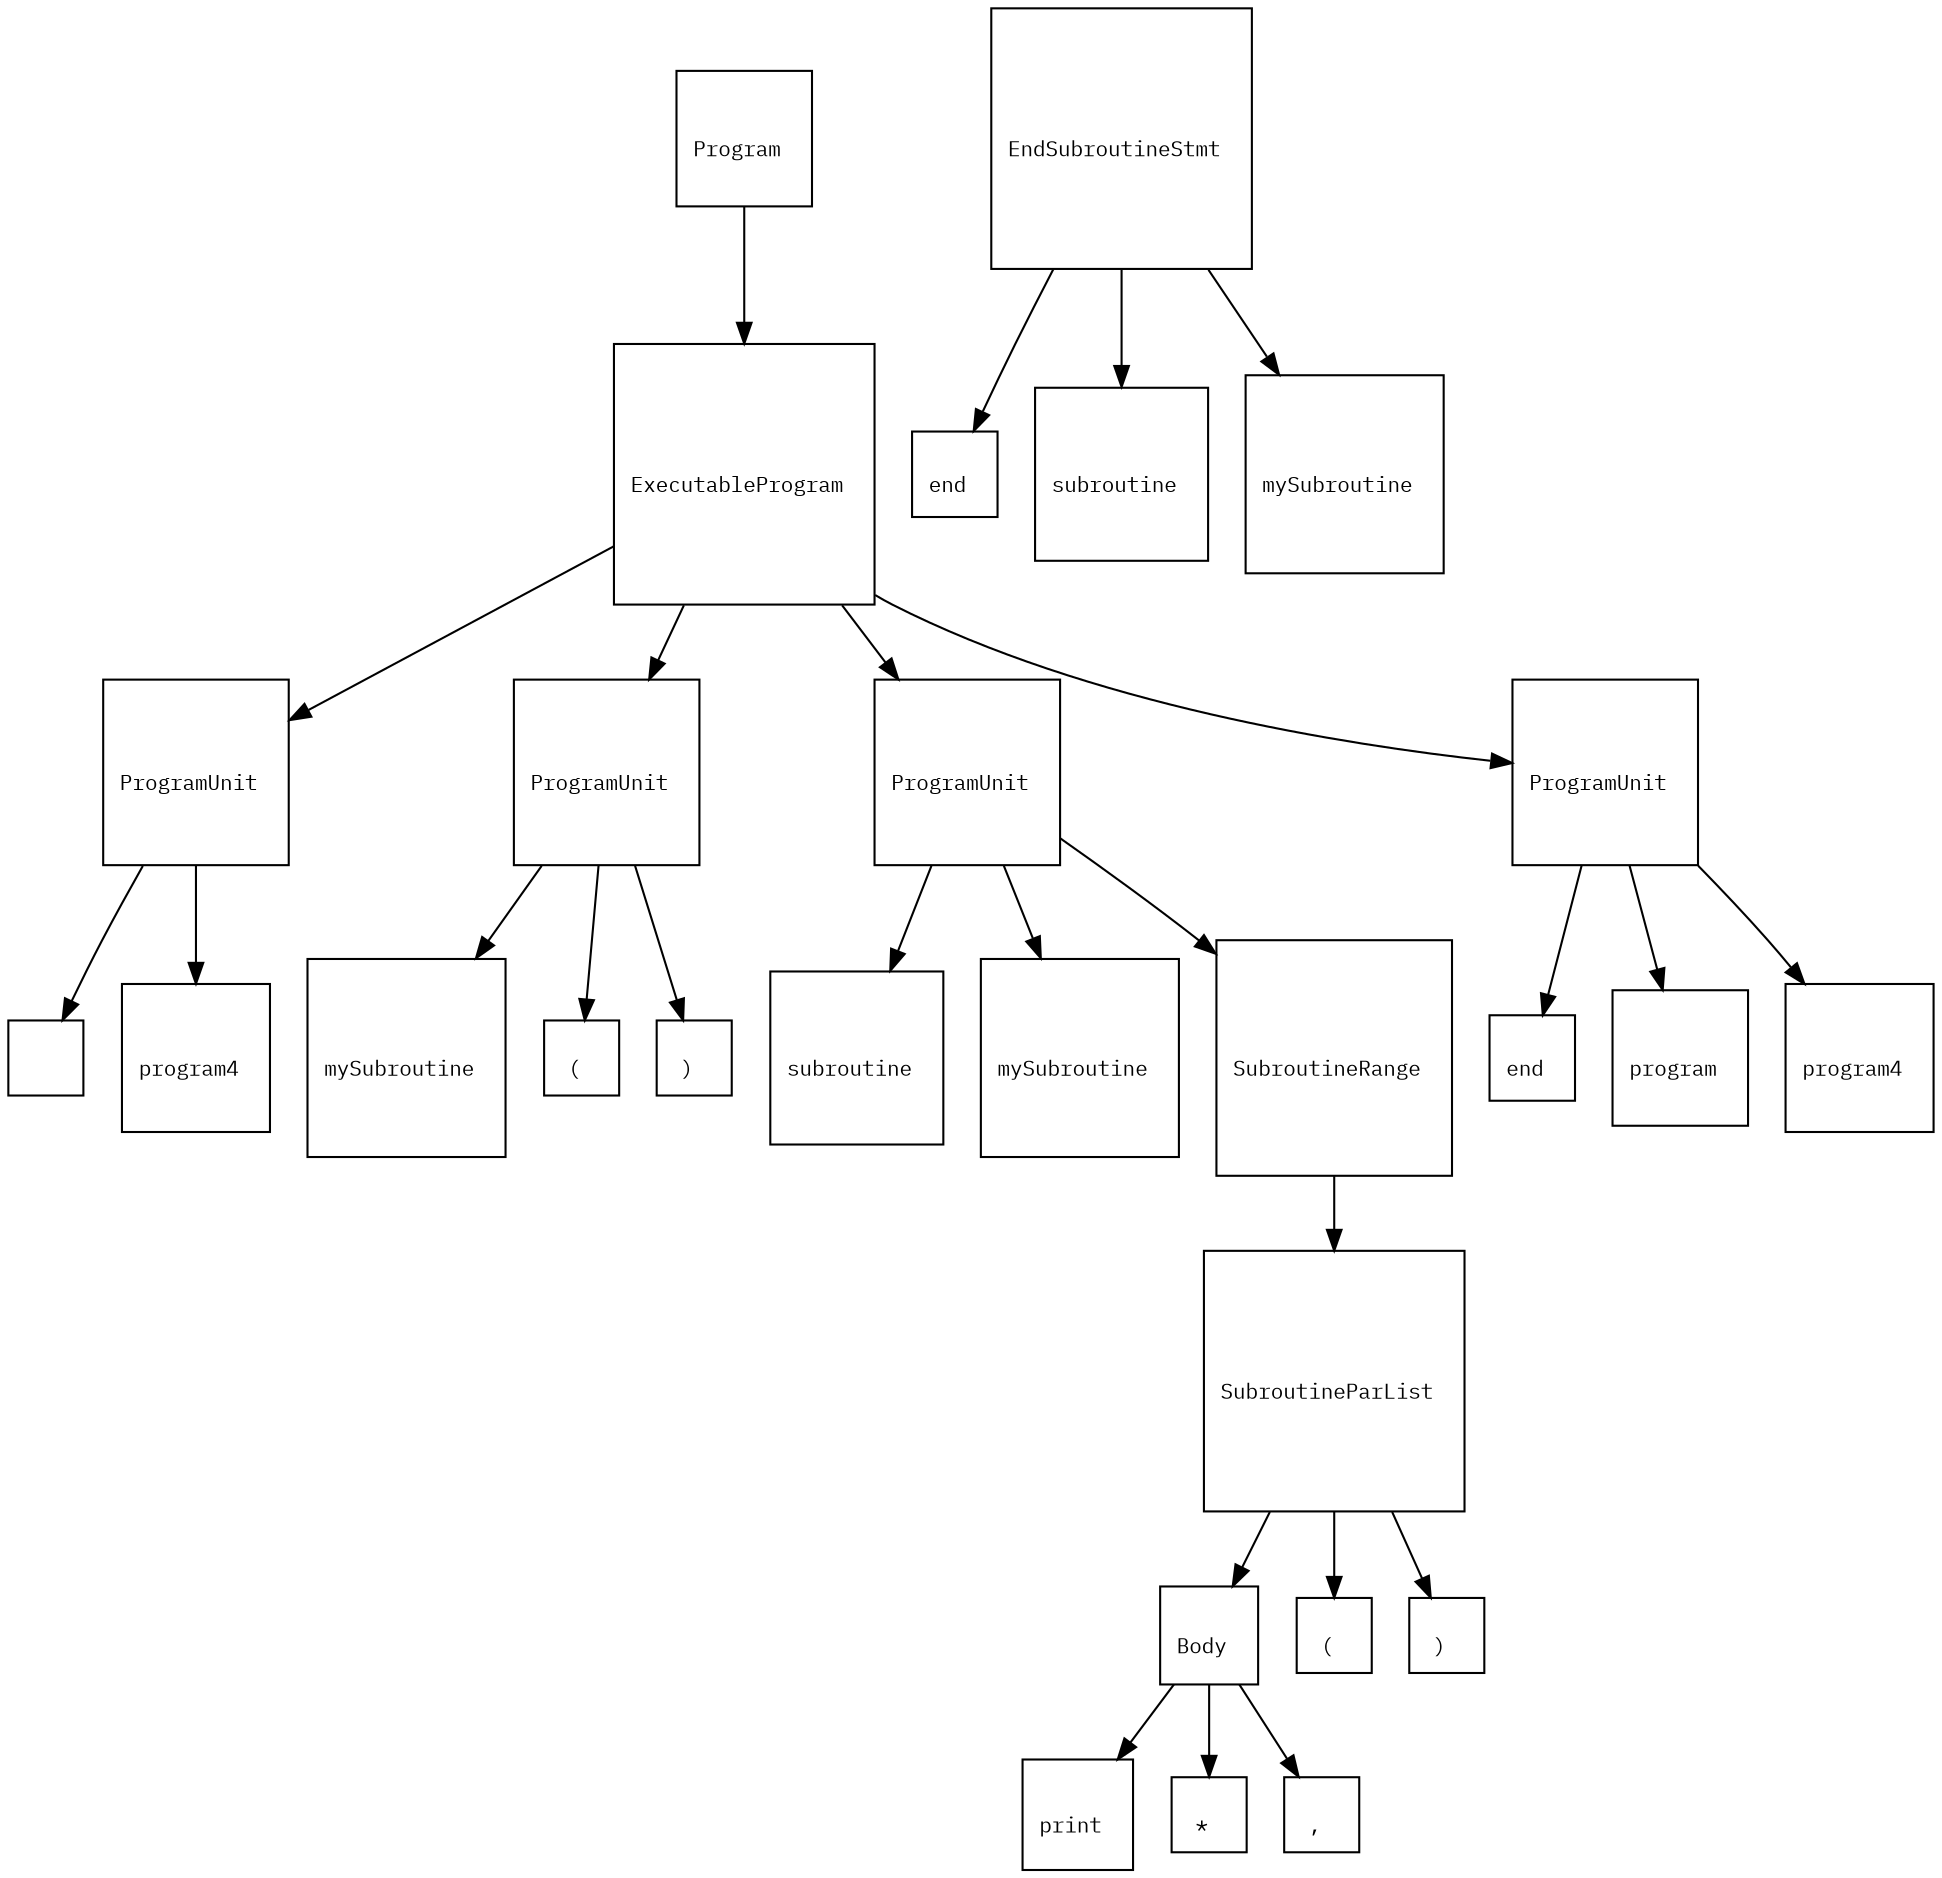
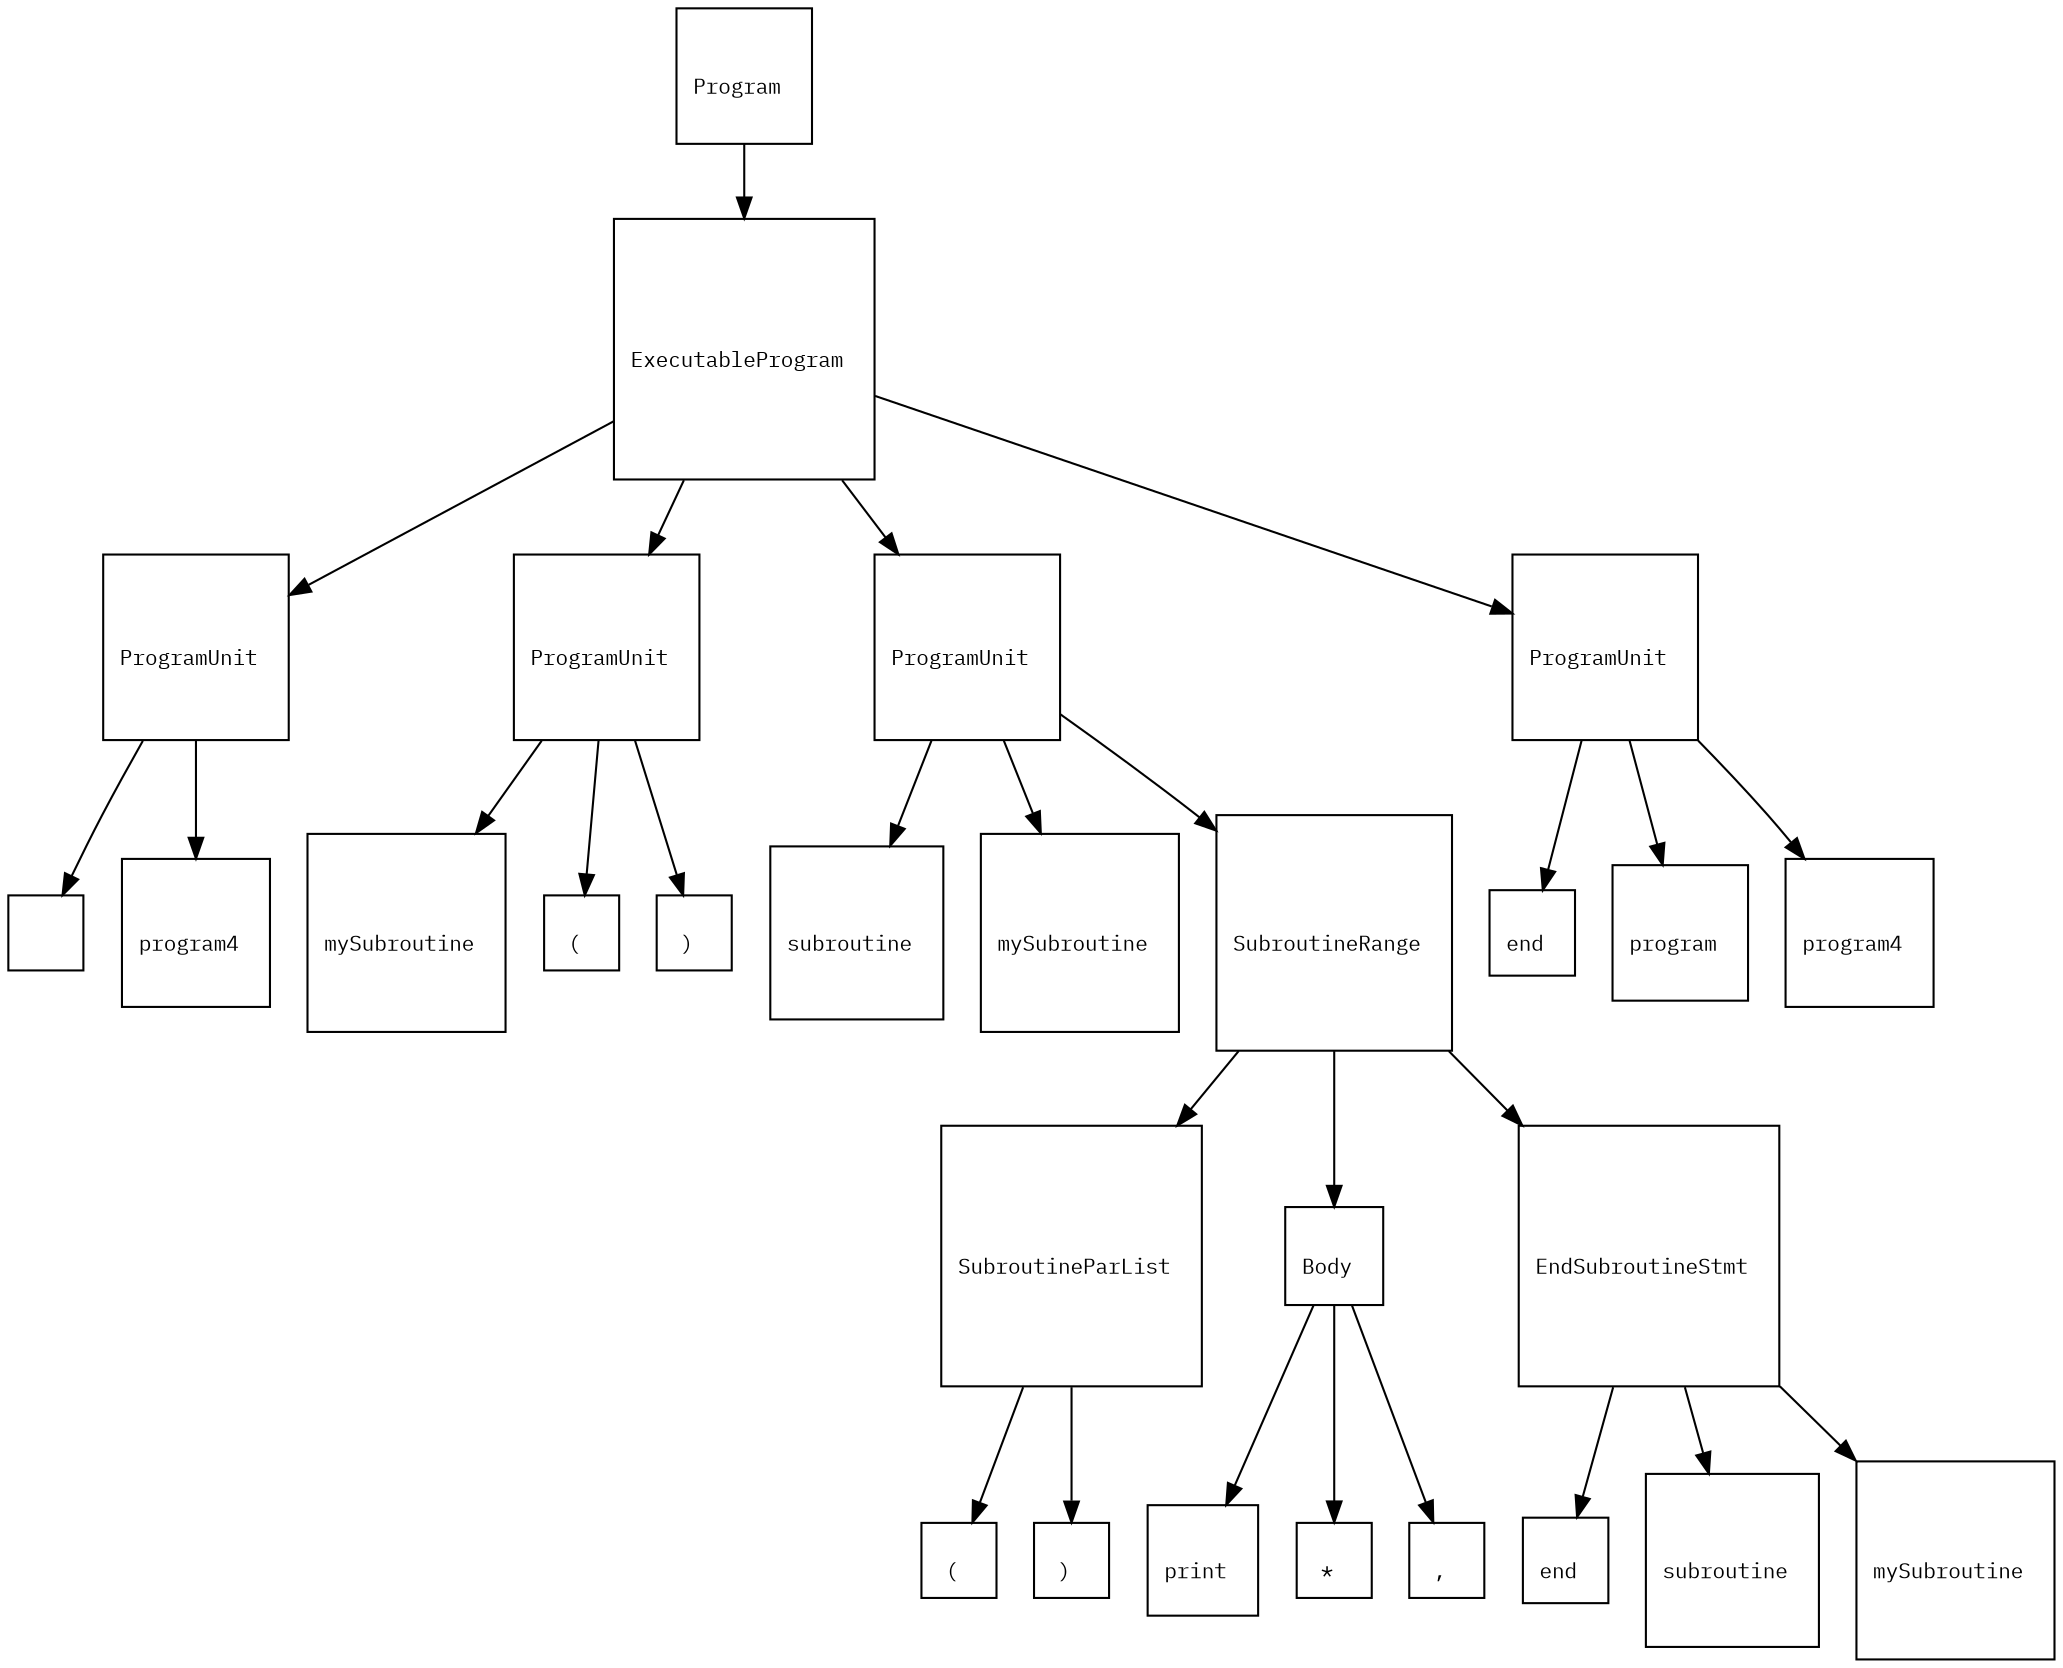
  digraph {
    fontname="IBM Plex Mono"
    node [fontname="IBM Plex Mono" fontsize=10 shape=square]
    edge [fontname="IBM Plex Mono"]
    n1 [label="\lProgram \n"]
    n2 [label="\lExecutableProgram \n"]
    n3 [label="\lProgramUnit \n"]
    n4 [label="\lProgramUnit \n"]
    n5 [label="\lProgramUnit \n"]
    n6 [label="\lProgramUnit \n"]
    n7 [label="\l \n"]
    n8 [label="\lprogram4 \n"]
    n9 [label="\lmySubroutine \n"]
    n10 [label="\l( \n"]
    n11 [label="\l) \n"]
    n12 [label="\lsubroutine \n"]
    n13 [label="\lmySubroutine \n"]
    n14 [label="\lSubroutineRange \n"]
    n15 [label="\lend \n"]
    n16 [label="\lprogram \n"]
    n17 [label="\lprogram4 \n"]
    n18 [label="\lSubroutineParList \n"]
    n19 [label="\lBody \n"]
    n20 [label="\lEndSubroutineStmt \n"]
    n21 [label="\l( \n"]
    n22 [label="\l) \n"]
    n23 [label="\lprint \n"]
    n24 [label="\l* \n"]
    n25 [label="\l, \n"]
    n26 [label="\lend \n"]
    n27 [label="\lsubroutine \n"]
    n28 [label="\lmySubroutine \n"]
    n1 -> n2
    n2 -> n3
    n2 -> n4
    n2 -> n5
    n2 -> n6
    n3 -> n7
    n3 -> n8
    n4 -> n9
    n4 -> n10
    n4 -> n11
    n5 -> n12
    n5 -> n13
    n5 -> n14
    n6 -> n15
    n6 -> n16
    n6 -> n17
    n14 -> n18
-   n18 -> n19
+   n14 -> n19
+   n14 -> n20
    n18 -> n21
    n18 -> n22
    n19 -> n23
    n19 -> n24
    n19 -> n25
    n20 -> n26
    n20 -> n27
    n20 -> n28
  }
